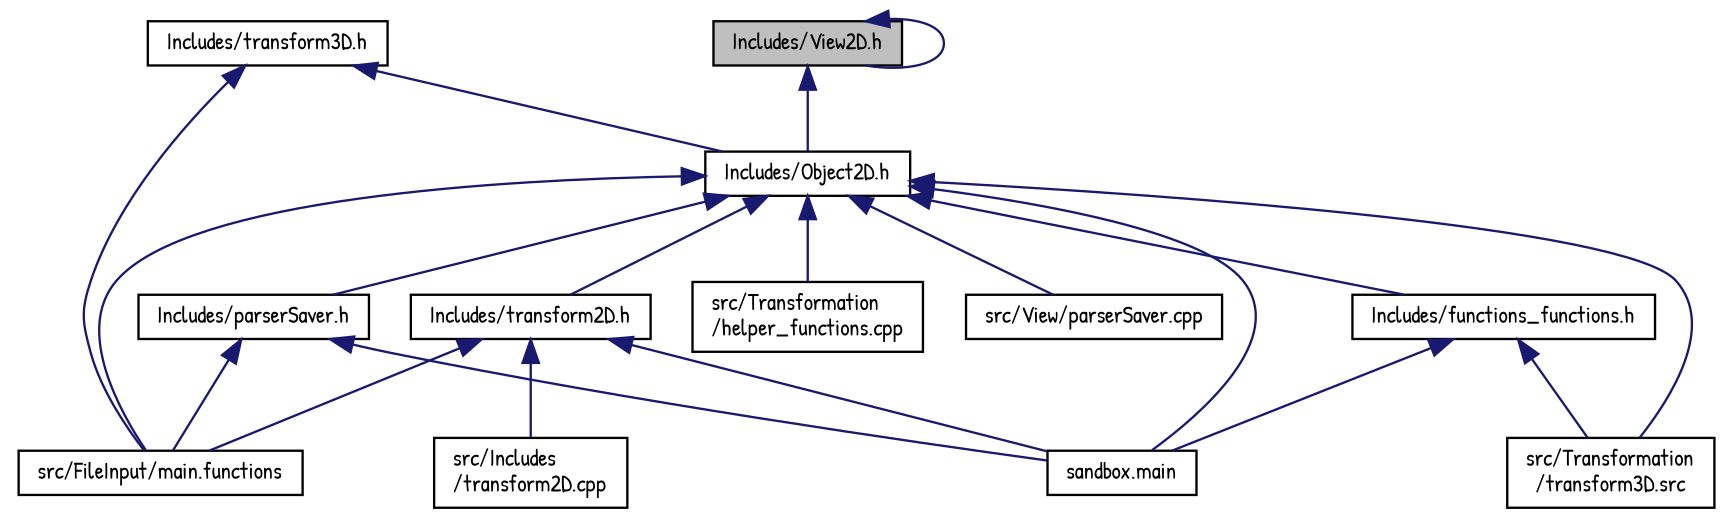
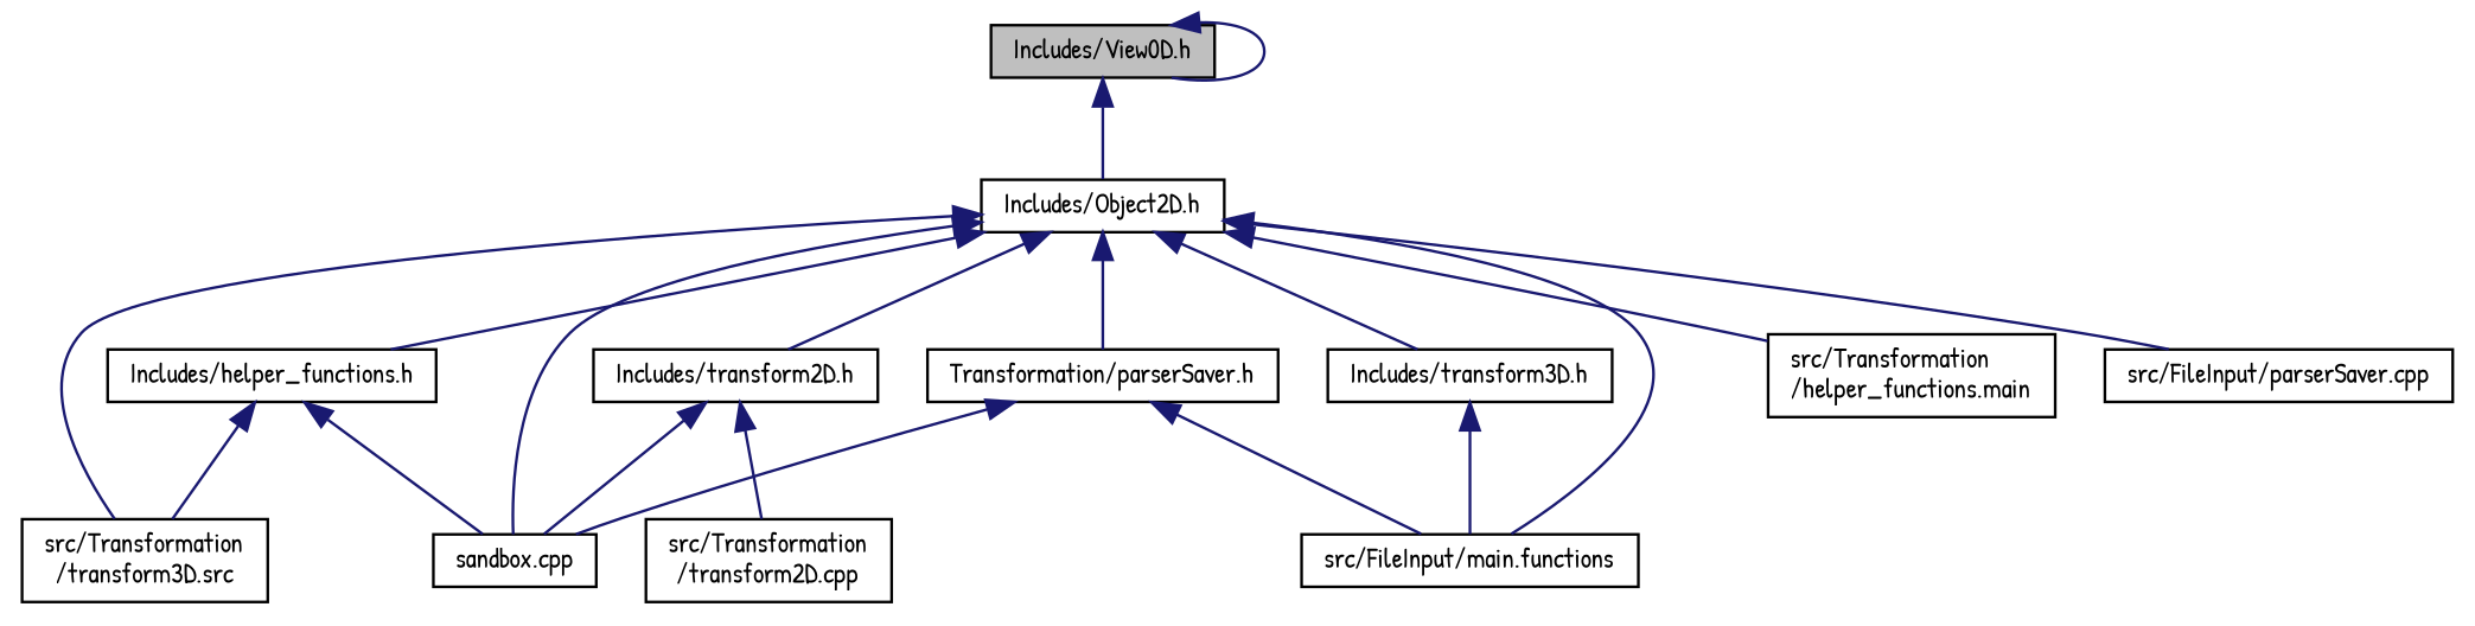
  digraph {
    fontname="Patrick Hand"
    node [color=black fillcolor=white fontname="Patrick Hand" fontsize=10 shape=record style=filled]
    edge [color=midnightblue dir=back fontname="Patrick Hand" fontsize=10 labelfontname=Helvetica labelfontsize=10 style=solid]
-   n1 [fillcolor=grey75 fontcolor=black height=0.2 label="Includes/View2D.h" width=0.4]
+   n1 [fillcolor=grey75 fontcolor=black height=0.2 label="Includes/View0D.h" width=0.4]
    n2 [height=0.2 label="Includes/Object2D.h" width=0.4]
-   n3 [height=0.2 label="Includes/functions_functions.h" width=0.4]
-   n4 [height=0.2 label="src/Transformation\l/helper_functions.cpp" width=0.4]
+   n3 [height=0.2 label="Includes/helper_functions.h" width=0.4]
+   n4 [height=0.2 label="src/Transformation\l/helper_functions.main" width=0.4]
    n5 [height=0.2 label="src/Transformation\l/transform3D.src" width=0.4]
-   n6 [height=0.2 label="Includes/parserSaver.h" width=0.4]
-   n7 [height=0.2 label="sandbox.main" width=0.4]
+   n6 [height=0.2 label="Transformation/parserSaver.h" width=0.4]
+   n7 [height=0.2 label="sandbox.cpp" width=0.4]
    n8 [height=0.2 label="src/FileInput/main.functions" width=0.4]
    n9 [height=0.2 label="Includes/transform2D.h" width=0.4]
    n10 [height=0.2 label="Includes/transform3D.h" width=0.4]
-   n11 [height=0.2 label="src/View/parserSaver.cpp" width=0.4]
-   n12 [height=0.2 label="src/Includes\l/transform2D.cpp" width=0.4]
+   n11 [height=0.2 label="src/FileInput/parserSaver.cpp" width=0.4]
+   n12 [height=0.2 label="src/Transformation\l/transform2D.cpp" width=0.4]
    n1 -> n1
    n1 -> n2
    n2 -> n3
    n2 -> n4
    n2 -> n5
    n2 -> n6
    n2 -> n7
    n2 -> n8
    n2 -> n9
-   n10 -> n2
+   n2 -> n10
    n2 -> n11
    n3 -> n5
    n3 -> n7
    n6 -> n7
    n6 -> n8
    n9 -> n7
-   n9 -> n8
    n9 -> n12
    n10 -> n8
  }
